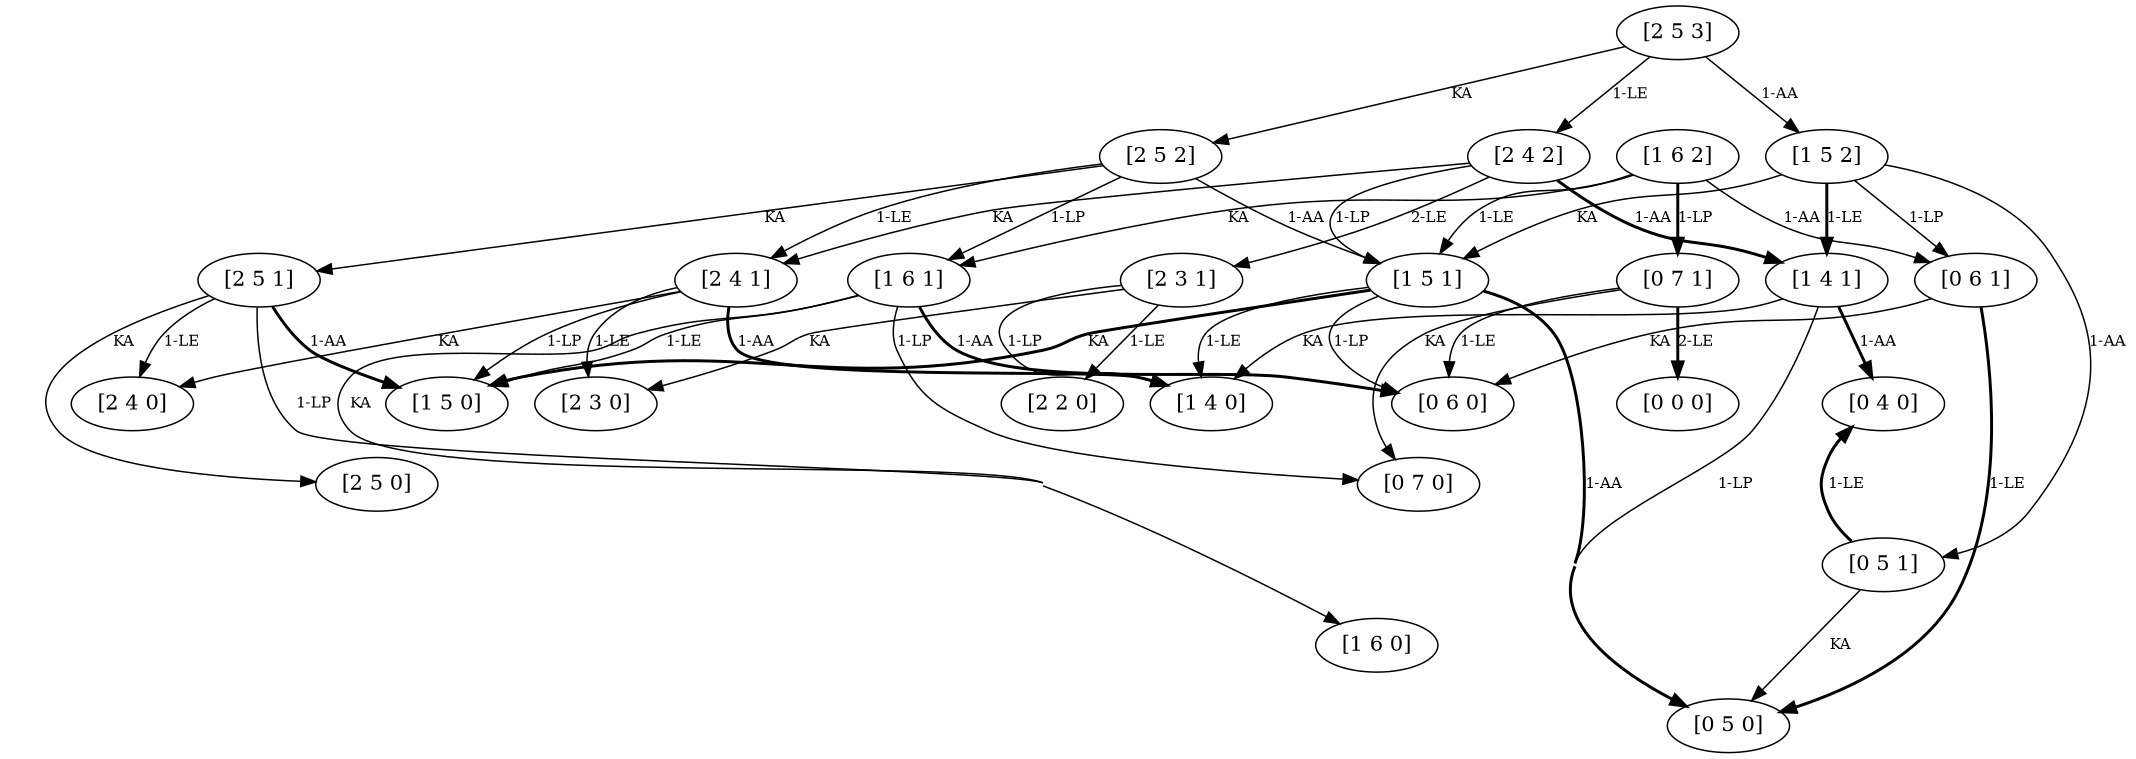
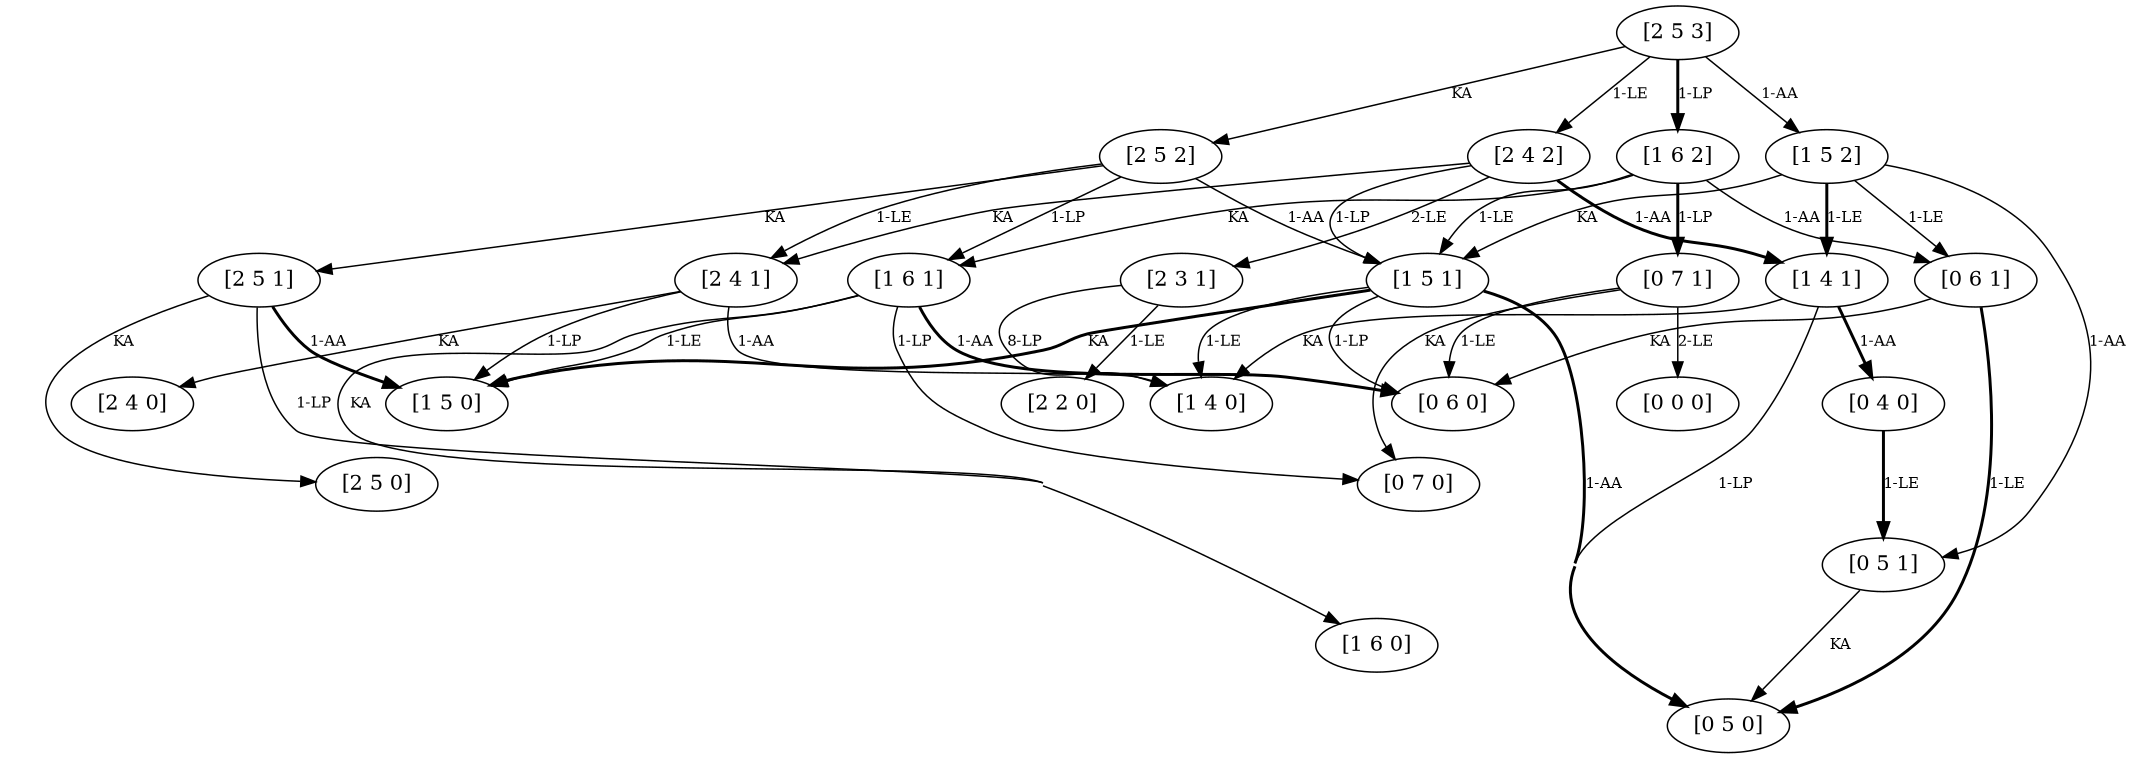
  digraph {
    aspect=1
    concentrate=true
    ordering=out
    node [capacity="[2]" stock="[5]" time=0 value=0.0]
    edge [fontsize=10 goal="[1 5 0]" modus=KA not_best_politic=True revenue=0 time=1 weight=0.0 weight_goal=0.0]
    n1 [label="[2 5 0]"]
    n2 [label="[2 5 1]" time=1 value=100.0]
    n3 [label="[2 4 0]" stock="[4]"]
    n4 [capacity="[1]" label="[1 6 0]" stock="[6]"]
    n5 [capacity="[1]" label="[1 5 0]"]
    n6 [label="[2 5 2]" time=2 value=200.0]
    n7 [label="[2 4 1]" stock="[4]" time=1 value=100.0]
    n8 [capacity="[1]" label="[1 6 1]" stock="[6]" time=1 value=100.0]
    n9 [capacity="[1]" label="[1 5 1]" time=1 value=100.0]
-   n10 [label="[2 3 0]" stock="[3]"]
    n11 [capacity="[1]" label="[1 4 0]" stock="[4]"]
    n12 [capacity="[0]" label="[0 7 0]" stock="[7]"]
    n13 [capacity="[0]" label="[0 6 0]" stock="[6]"]
    n14 [capacity="[0]" label="[0 5 0]"]
    n15 [label="[2 5 3]" time=3 value=387.5]
    n16 [label="[2 4 2]" stock="[4]" time=2 value=200.0]
    n17 [capacity="[1]" label="[1 6 2]" stock="[6]" time=2 value=400.0]
    n18 [capacity="[1]" label="[1 5 2]" time=2 value=175.0]
    n19 [label="[2 3 1]" stock="[3]" time=1 value=100.0]
    n20 [capacity="[1]" label="[1 4 1]" stock="[4]" time=1 value=100.0]
    n21 [capacity="[0]" label="[0 7 1]" stock="[7]" time=1 value=550.0]
    n22 [capacity="[0]" label="[0 6 1]" stock="[6]" time=1 value=50.0]
    n23 [capacity="[0]" label="[0 5 1]" time=1 value=50.0]
    n24 [label="[2 2 0]" stock="[2]"]
    n25 [capacity="[0]" label="[0 4 0]" stock="[4]"]
    n26 [capacity="[0]" label="[0 0 0]" stock="[0]"]
    n2 -> n1 [goal="[2 5 0]" label=KA]
-   n2 -> n3 [goal="[2 4 0]" label="1-LE" modus=LE revenue=100 weight=100.0]
    n2 -> n4 [goal="[1 6 0]" label="1-LP" modus=LP]
    n2 -> n5 [label="1-AA" modus=AA not_best_politic=False revenue=100 style=bold weight=100.0]
    n6 -> n2 [goal="[2 5 1]" label=KA time=2 weight_goal=100.0]
    n6 -> n7 [goal="[2 4 1]" label="1-LE" modus=LE revenue=100 time=2 weight=100.0 weight_goal=100.0]
    n6 -> n8 [goal="[1 6 1]" label="1-LP" modus=LP time=2 weight_goal=100.0]
    n6 -> n9 [goal="[1 5 1]" label="1-AA" modus=AA not_best_politic=False revenue=100 style=solid time=2 weight=100.0 weight_goal=100.0]
    n7 -> n3 [goal="[2 4 0]" label=KA]
    n7 -> n5 [label="1-LP" modus=LP]
-   n7 -> n10 [goal="[2 3 0]" label="1-LE" modus=LE revenue=100 weight=100.0]
-   n7 -> n11 [goal="[1 4 0]" label="1-AA" modus=AA not_best_politic=False revenue=100 style=bold weight=100.0]
+   n7 -> n11 [goal="[1 4 0]" label="1-AA" modus=AA not_best_politic=False revenue=100 style=solid weight=100.0]
    n8 -> n4 [goal="[1 6 0]" label=KA]
    n8 -> n5 [label="1-LE" modus=LE revenue=100 weight=100.0]
    n8 -> n12 [goal="[0 7 0]" label="1-LP" modus=LP]
    n8 -> n13 [goal="[0 6 0]" label="1-AA" modus=AA not_best_politic=False revenue=100 style=bold weight=100.0]
    n9 -> n5 [label=KA style=bold]
    n9 -> n11 [goal="[1 4 0]" label="1-LE" modus=LE revenue=100 weight=100.0]
    n9 -> n13 [goal="[0 6 0]" label="1-LP" modus=LP]
    n9 -> n14 [goal="[0 5 0]" label="1-AA" modus=AA not_best_politic=False revenue=100 style=bold weight=100.0]
    n15 -> n6 [goal="[2 5 2]" label=KA time=3 weight_goal=200.0]
    n15 -> n16 [goal="[2 4 2]" label="1-LE" modus=LE revenue=100 time=3 weight=100.0 weight_goal=200.0]
+   n15 -> n17 [goal="[1 6 2]" label="1-LP" modus=LP not_best_politic=False style=bold time=3 weight=200.0 weight_goal=400.0]
    n15 -> n18 [goal="[1 5 2]" label="1-AA" modus=AA revenue=100 time=3 weight=75.0 weight_goal=175.0]
    n16 -> n7 [goal="[2 4 1]" label=KA time=2 weight_goal=100.0]
    n16 -> n9 [goal="[1 5 1]" label="1-LP" modus=LP time=2 weight_goal=100.0]
    n16 -> n19 [goal="[2 3 1]" label="2-LE" modus=LE revenue=100 time=2 weight=100.0 weight_goal=100.0]
    n16 -> n20 [goal="[1 4 1]" label="1-AA" modus=AA not_best_politic=False revenue=100 style=bold time=2 weight=100.0 weight_goal=100.0]
    n17 -> n8 [goal="[1 6 1]" label=KA time=2 weight_goal=100.0]
    n17 -> n9 [goal="[1 5 1]" label="1-LE" modus=LE revenue=100 time=2 weight=100.0 weight_goal=100.0]
    n17 -> n21 [goal="[0 7 1]" label="1-LP" modus=LP not_best_politic=False style=bold time=2 weight=450.0 weight_goal=550.0]
    n17 -> n22 [goal="[0 6 1]" label="1-AA" modus=AA revenue=100 time=2 weight=50.0 weight_goal=50.0]
    n18 -> n9 [goal="[1 5 1]" label=KA time=2 weight_goal=100.0]
    n18 -> n20 [goal="[1 4 1]" label="1-LE" modus=LE not_best_politic=False revenue=100 style=bold time=2 weight=100.0 weight_goal=100.0]
-   n18 -> n22 [goal="[0 6 1]" label="1-LP" modus=LP time=2 weight=-50.0 weight_goal=50.0]
+   n18 -> n22 [goal="[0 6 1]" label="1-LE" modus=LP time=2 weight=-50.0 weight_goal=50.0]
    n18 -> n23 [goal="[0 5 1]" label="1-AA" modus=AA revenue=100 time=2 weight=50.0 weight_goal=50.0]
-   n19 -> n10 [goal="[2 3 0]" label=KA]
-   n19 -> n11 [goal="[1 4 0]" label="1-LP" modus=LP]
+   n19 -> n11 [goal="[1 4 0]" label="8-LP" modus=LP]
    n19 -> n24 [goal="[2 2 0]" label="1-LE" modus=LE revenue=100 weight=100.0]
    n20 -> n11 [goal="[1 4 0]" label=KA]
    n20 -> n14 [goal="[0 5 0]" label="1-LP" modus=LP]
    n20 -> n25 [goal="[0 4 0]" label="1-AA" modus=AA not_best_politic=False revenue=100 style=bold weight=100.0]
    n21 -> n12 [goal="[0 7 0]" label=KA]
    n21 -> n13 [goal="[0 6 0]" label="1-LE" modus=LE revenue=100 weight=100.0]
-   n21 -> n26 [goal="[0 0 0]" label="2-LE" modus=LE not_best_politic=False revenue=5000 style=bold weight=5000.0]
+   n21 -> n26 [goal="[0 0 0]" label="2-LE" modus=LE not_best_politic=False revenue=5000 style=solid weight=5000.0]
    n22 -> n13 [goal="[0 6 0]" label=KA]
    n22 -> n14 [goal="[0 5 0]" label="1-LE" modus=LE not_best_politic=False revenue=100 style=bold weight=100.0]
    n23 -> n14 [goal="[0 5 0]" label=KA]
-   n23 -> n25 [goal="[0 4 0]" label="1-LE" modus=LE not_best_politic=False revenue=100 style=bold weight=100.0]
+   n25 -> n23 [goal="[0 4 0]" label="1-LE" modus=LE not_best_politic=False revenue=100 style=bold weight=100.0]
  }
